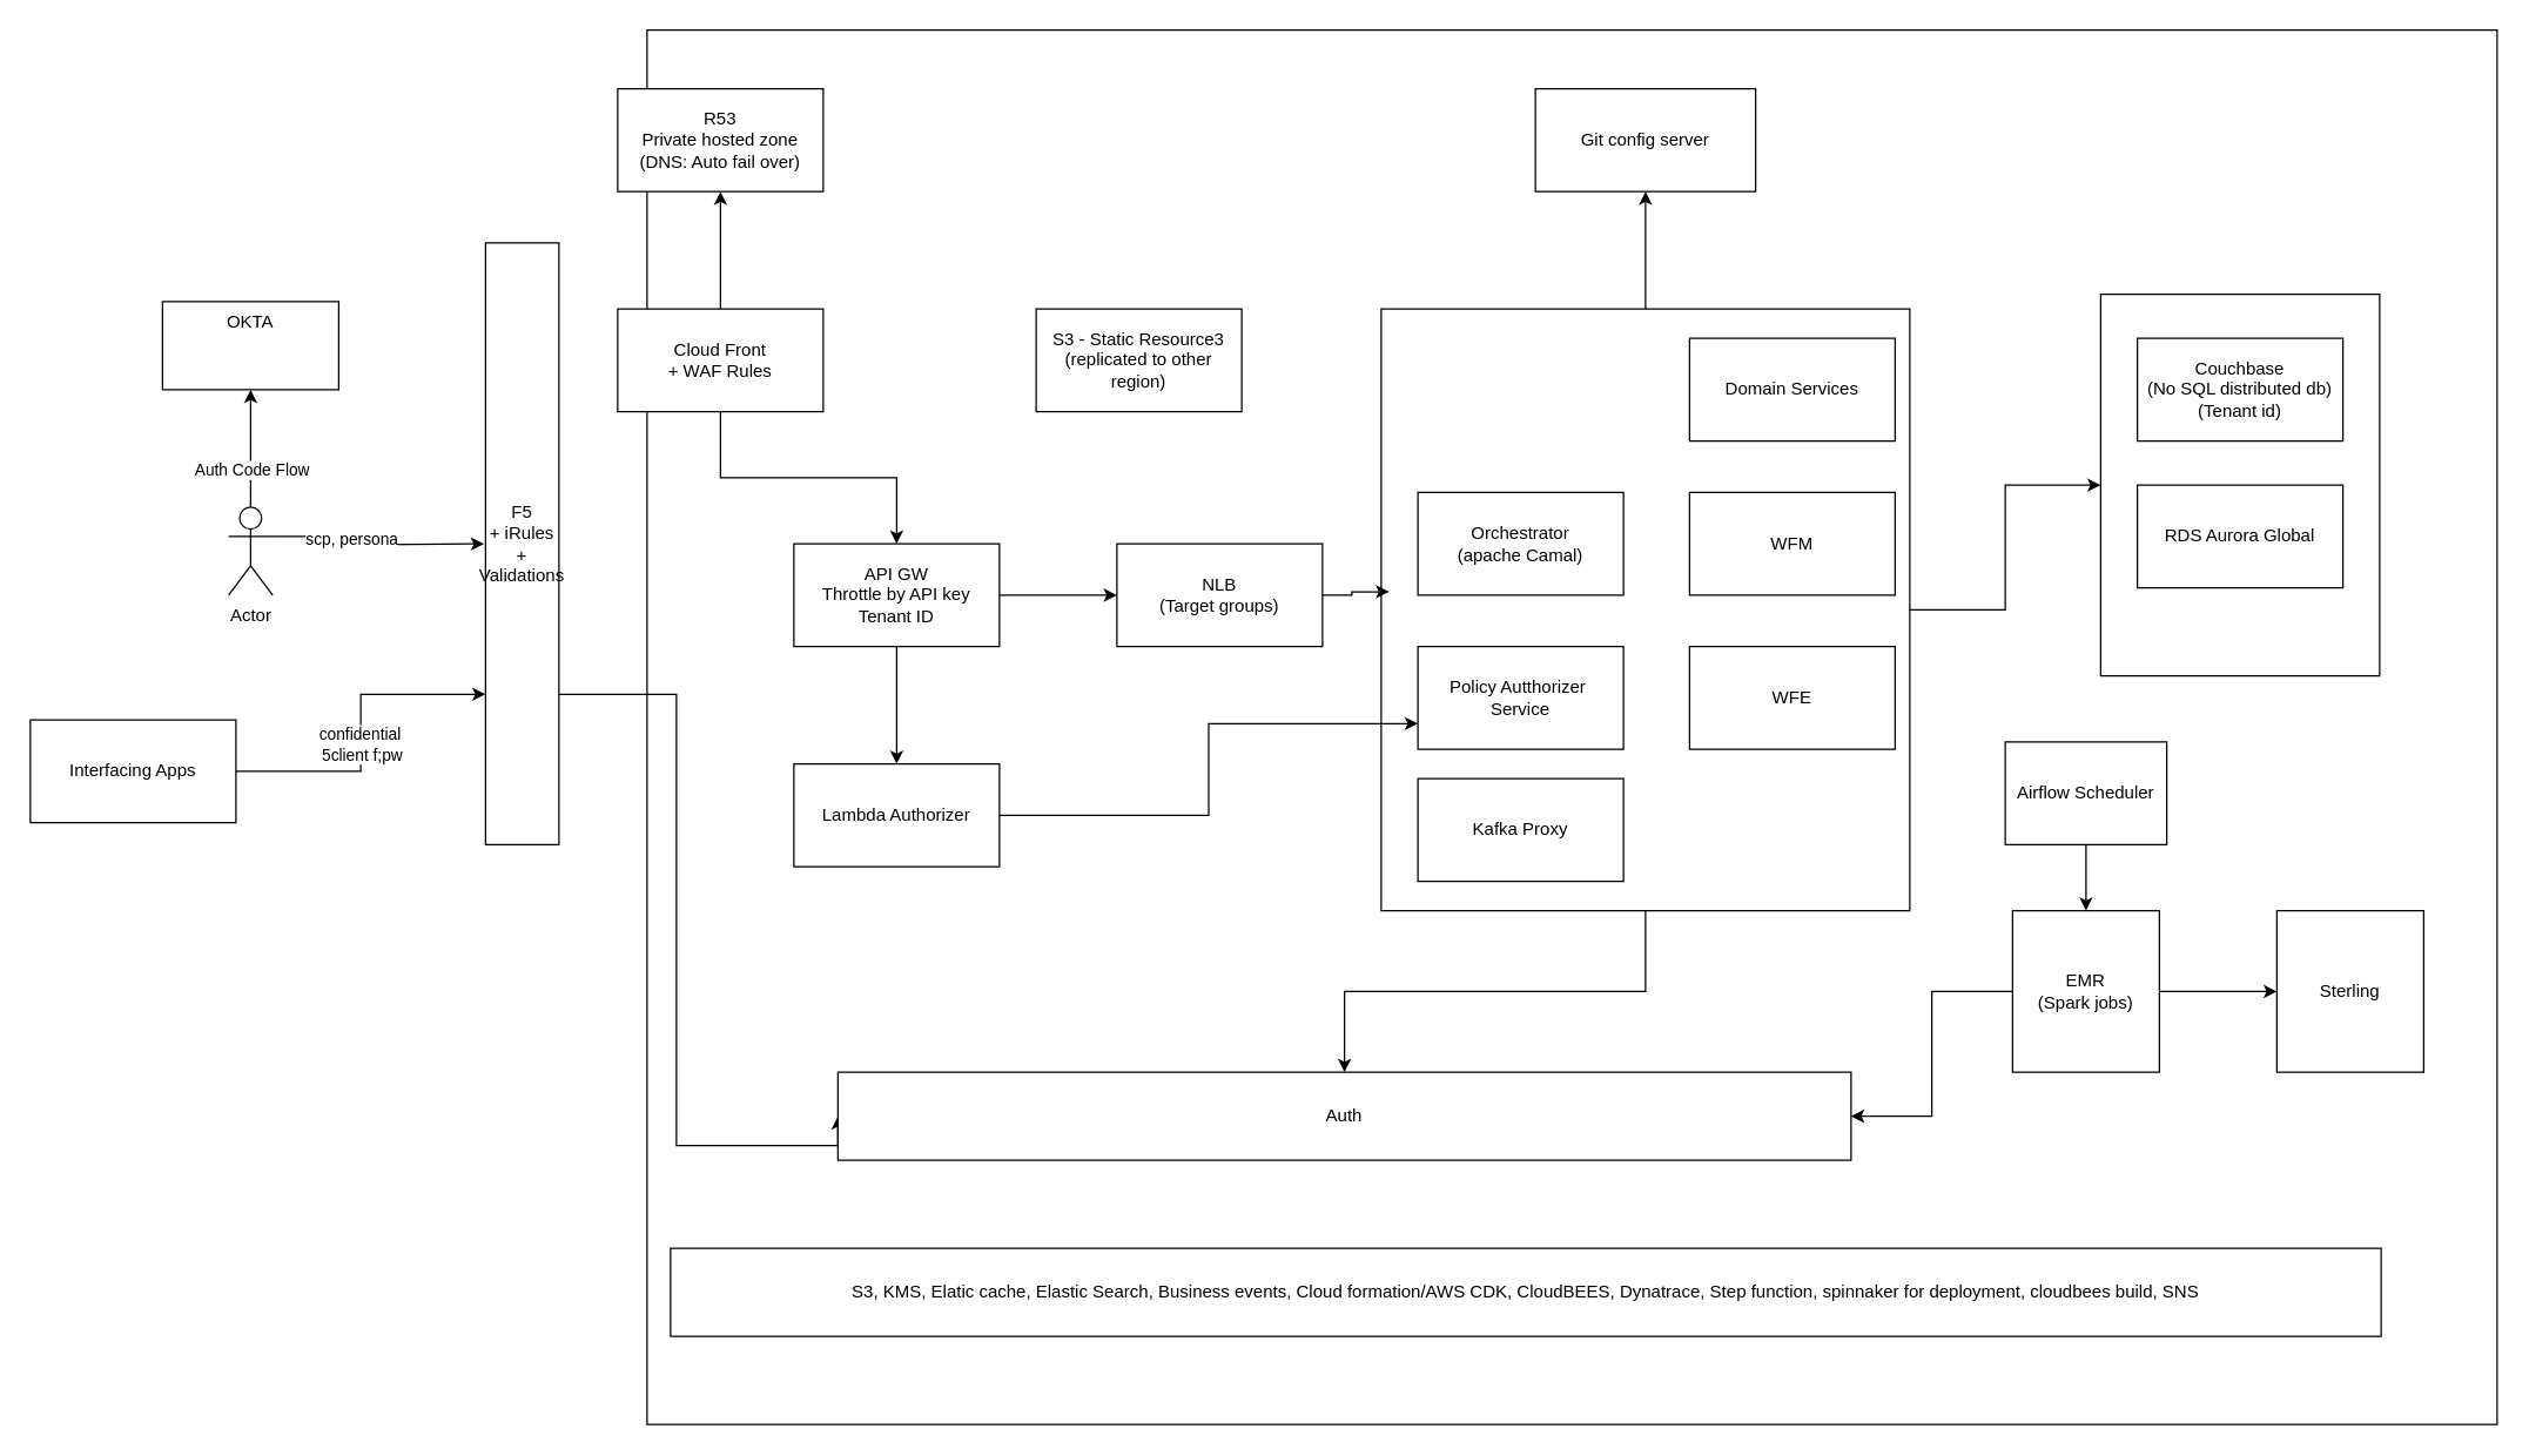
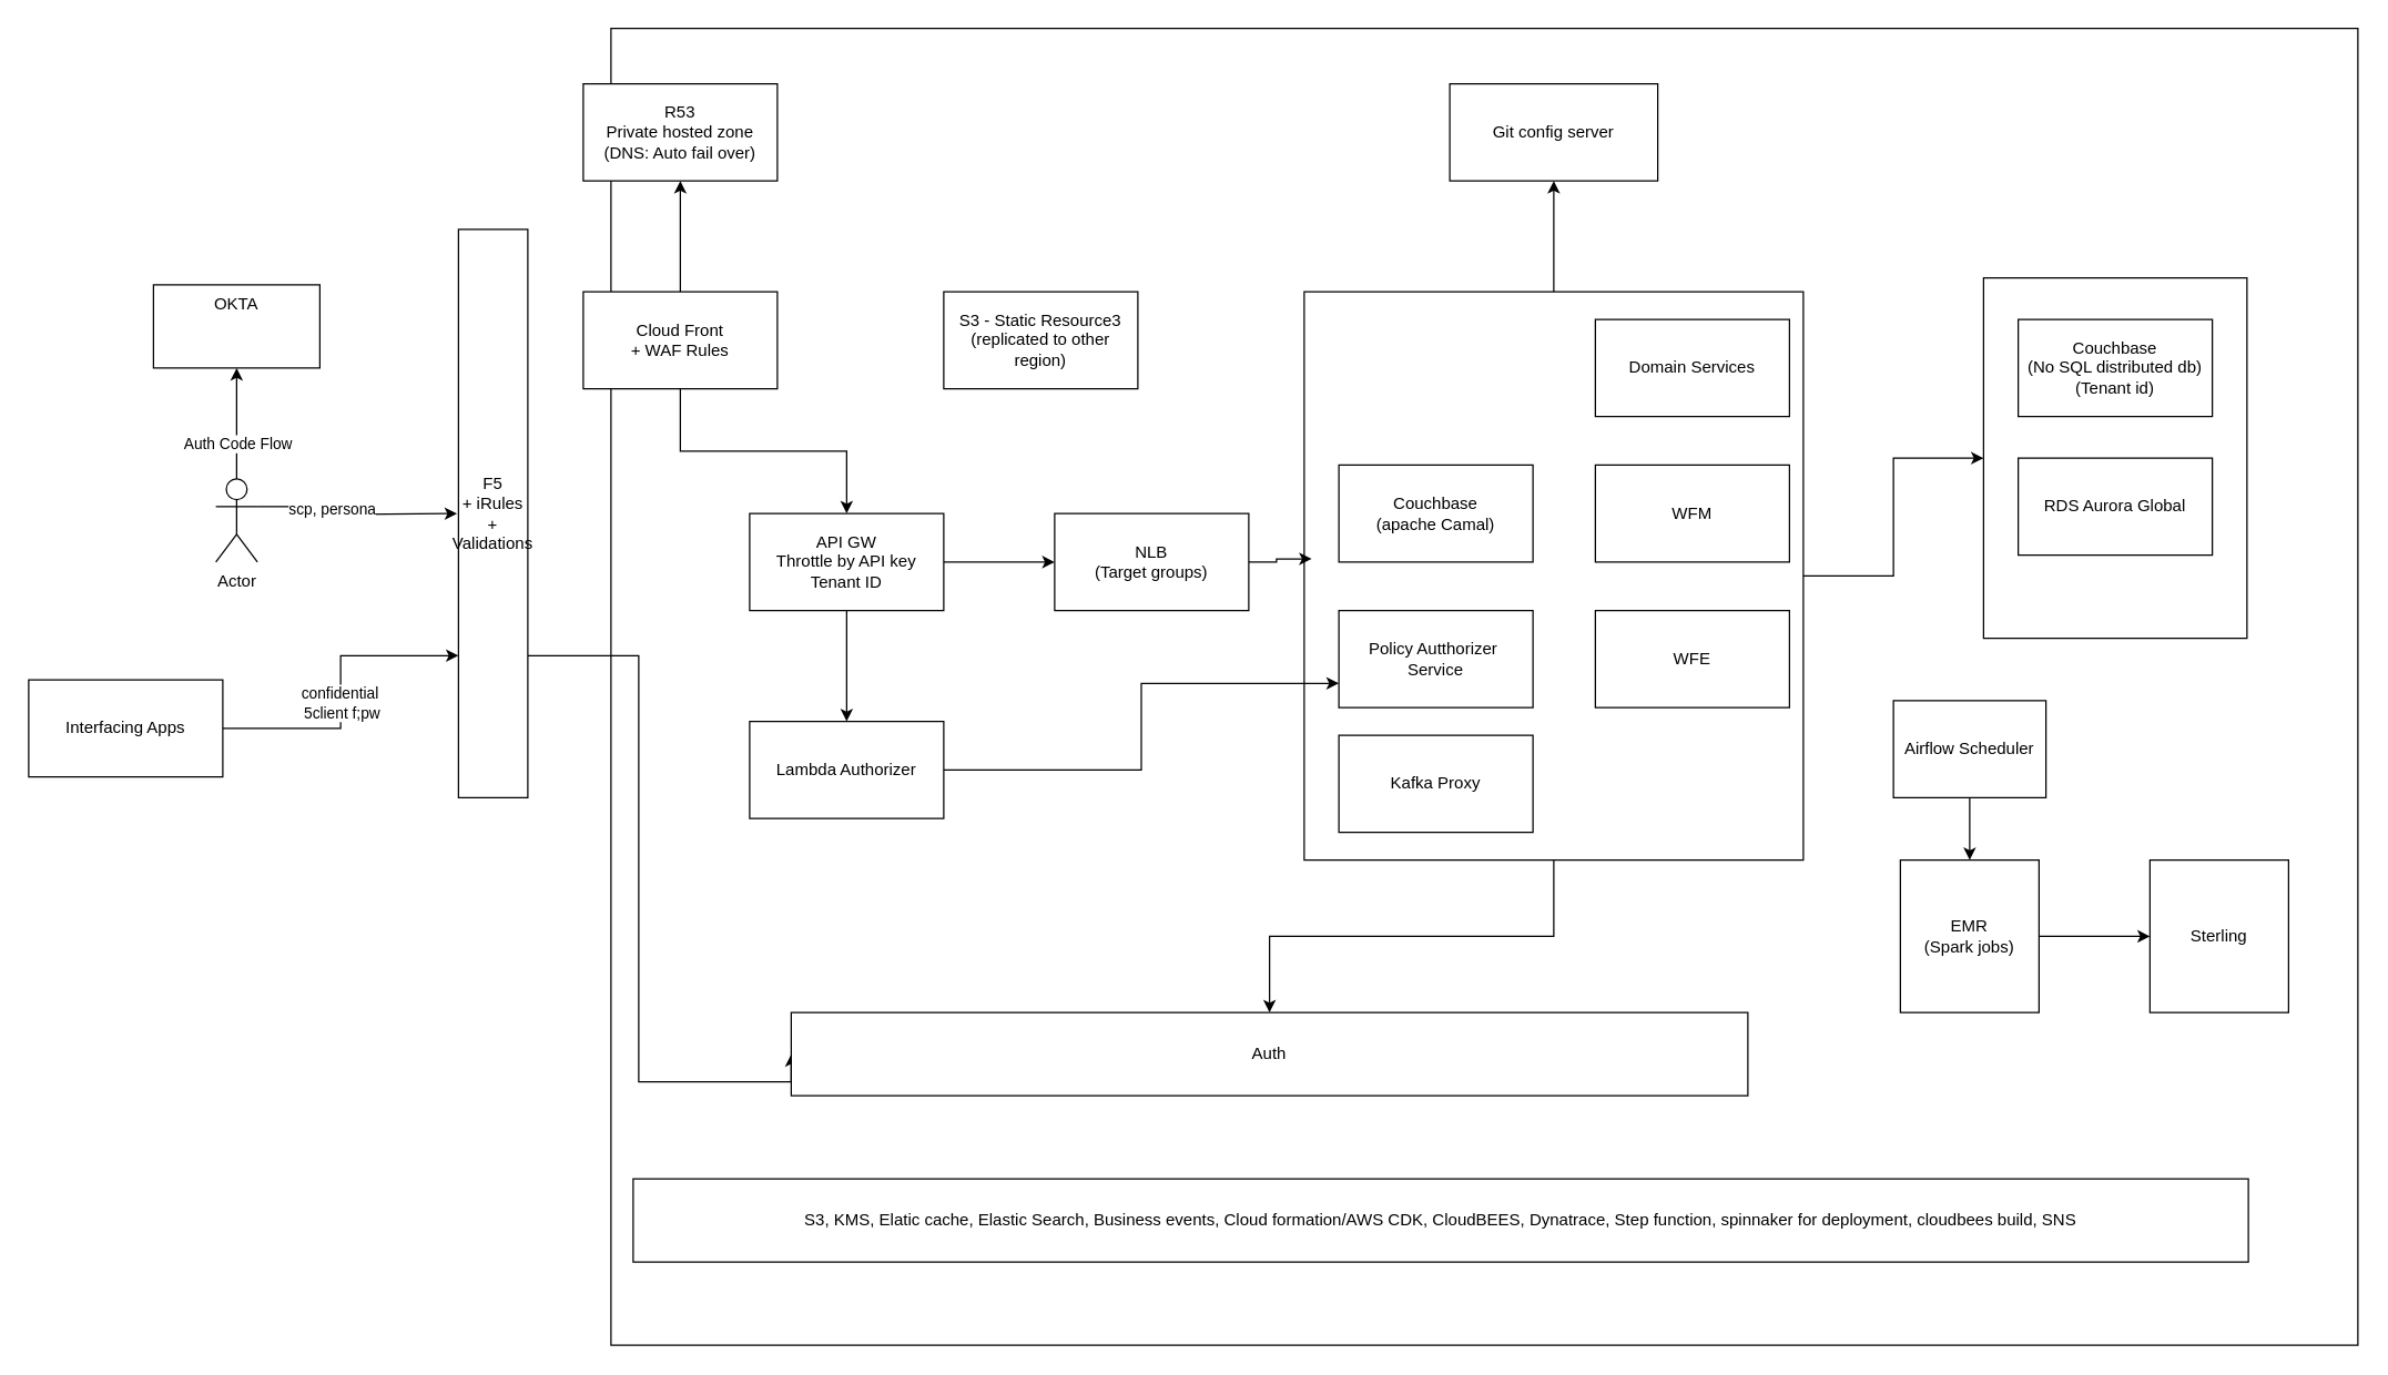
  <mxCell id="0" />
  <mxCell id="1" parent="0" />
  <mxCell id="2" value="" style="rounded=0;whiteSpace=wrap;html=1;" vertex="1" parent="1"><mxGeometry x="440" y="20" width="1260" height="950" as="geometry" /></mxCell>
  <mxCell id="3" style="edgeStyle=orthogonalEdgeStyle;rounded=0;orthogonalLoop=1;jettySize=auto;html=1;exitX=1;exitY=0.5;exitDx=0;exitDy=0;entryX=0;entryY=0.5;entryDx=0;entryDy=0;" edge="1" parent="1" source="6" target="7"><mxGeometry relative="1" as="geometry" /></mxCell>
  <mxCell id="4" style="edgeStyle=orthogonalEdgeStyle;rounded=0;orthogonalLoop=1;jettySize=auto;html=1;exitX=0.5;exitY=1;exitDx=0;exitDy=0;" edge="1" parent="1" source="6" target="33"><mxGeometry relative="1" as="geometry" /></mxCell>
  <mxCell id="5" value="" style="edgeStyle=orthogonalEdgeStyle;rounded=0;orthogonalLoop=1;jettySize=auto;html=1;" edge="1" parent="1" source="6" target="38"><mxGeometry relative="1" as="geometry" /></mxCell>
  <mxCell id="6" value="" style="rounded=0;whiteSpace=wrap;html=1;" vertex="1" parent="1"><mxGeometry x="940" y="210" width="360" height="410" as="geometry" /></mxCell>
  <mxCell id="7" value="" style="rounded=0;whiteSpace=wrap;html=1;" vertex="1" parent="1"><mxGeometry x="1430" y="200" width="190" height="260" as="geometry" /></mxCell>
  <mxCell id="8" style="edgeStyle=orthogonalEdgeStyle;rounded=0;orthogonalLoop=1;jettySize=auto;html=1;exitX=1;exitY=0.75;exitDx=0;exitDy=0;entryX=0;entryY=0.5;entryDx=0;entryDy=0;" edge="1" parent="1" source="9" target="33"><mxGeometry relative="1" as="geometry"><Array as="points"><mxPoint x="460" y="473" /><mxPoint x="460" y="780" /></Array></mxGeometry></mxCell>
  <mxCell id="9" value="F5&lt;div&gt;+ iRules&lt;/div&gt;&lt;div&gt;+ Validations&lt;/div&gt;" style="rounded=0;whiteSpace=wrap;html=1;" vertex="1" parent="1"><mxGeometry x="330" y="165" width="50" height="410" as="geometry" /></mxCell>
  <mxCell id="10" value="" style="edgeStyle=orthogonalEdgeStyle;rounded=0;orthogonalLoop=1;jettySize=auto;html=1;" edge="1" parent="1" source="12" target="13"><mxGeometry relative="1" as="geometry" /></mxCell>
  <mxCell id="11" value="" style="edgeStyle=orthogonalEdgeStyle;rounded=0;orthogonalLoop=1;jettySize=auto;html=1;" edge="1" parent="1" source="12" target="17"><mxGeometry relative="1" as="geometry" /></mxCell>
  <mxCell id="12" value="Cloud Front&lt;div&gt;+ WAF Rules&lt;/div&gt;" style="rounded=0;whiteSpace=wrap;html=1;" vertex="1" parent="1"><mxGeometry x="420" y="210" width="140" height="70" as="geometry" /></mxCell>
  <mxCell id="13" value="R53&lt;div&gt;Private hosted zone&lt;br&gt;&lt;div&gt;(DNS: Auto fail over)&lt;/div&gt;&lt;/div&gt;" style="rounded=0;whiteSpace=wrap;html=1;" vertex="1" parent="1"><mxGeometry x="420" y="60" width="140" height="70" as="geometry" /></mxCell>
- <mxCell id="14" value="S3 - Static Resource3&lt;div&gt;(replicated to other region)&lt;/div&gt;" style="rounded=0;whiteSpace=wrap;html=1;" vertex="1" parent="1"><mxGeometry x="705" y="210" width="140" height="70" as="geometry" /></mxCell>
+ <mxCell id="14" value="S3 - Static Resource3&lt;div&gt;(replicated to other region)&lt;/div&gt;" style="rounded=0;whiteSpace=wrap;html=1;" vertex="1" parent="1"><mxGeometry x="680" y="210" width="140" height="70" as="geometry" /></mxCell>
  <mxCell id="15" value="" style="edgeStyle=orthogonalEdgeStyle;rounded=0;orthogonalLoop=1;jettySize=auto;html=1;" edge="1" parent="1" source="17" target="18"><mxGeometry relative="1" as="geometry" /></mxCell>
  <mxCell id="16" value="" style="edgeStyle=orthogonalEdgeStyle;rounded=0;orthogonalLoop=1;jettySize=auto;html=1;" edge="1" parent="1" source="17" target="22"><mxGeometry relative="1" as="geometry" /></mxCell>
  <mxCell id="17" value="API GW&lt;div&gt;Throttle by API key&lt;/div&gt;&lt;div&gt;Tenant ID&lt;/div&gt;" style="rounded=0;whiteSpace=wrap;html=1;" vertex="1" parent="1"><mxGeometry x="540" y="370" width="140" height="70" as="geometry" /></mxCell>
  <mxCell id="18" value="Lambda Authorizer" style="rounded=0;whiteSpace=wrap;html=1;" vertex="1" parent="1"><mxGeometry x="540" y="520" width="140" height="70" as="geometry" /></mxCell>
  <mxCell id="19" value="Policy Autthorizer&amp;nbsp; Service" style="rounded=0;whiteSpace=wrap;html=1;" vertex="1" parent="1"><mxGeometry x="965" y="440" width="140" height="70" as="geometry" /></mxCell>
  <mxCell id="20" value="" style="edgeStyle=orthogonalEdgeStyle;rounded=0;orthogonalLoop=1;jettySize=auto;html=1;exitX=1;exitY=0.5;exitDx=0;exitDy=0;entryX=0;entryY=0.75;entryDx=0;entryDy=0;" edge="1" parent="1" source="18" target="19"><mxGeometry relative="1" as="geometry" /></mxCell>
  <mxCell id="21" value="" style="edgeStyle=orthogonalEdgeStyle;rounded=0;orthogonalLoop=1;jettySize=auto;html=1;entryX=0.015;entryY=0.47;entryDx=0;entryDy=0;entryPerimeter=0;" edge="1" parent="1" source="22" target="6"><mxGeometry relative="1" as="geometry" /></mxCell>
  <mxCell id="22" value="NLB&lt;div&gt;(Target groups)&lt;/div&gt;" style="rounded=0;whiteSpace=wrap;html=1;" vertex="1" parent="1"><mxGeometry x="760" y="370" width="140" height="70" as="geometry" /></mxCell>
- <mxCell id="23" value="Orchestrator&lt;div&gt;(apache Camal)&lt;/div&gt;" style="rounded=0;whiteSpace=wrap;html=1;" vertex="1" parent="1"><mxGeometry x="965" y="335" width="140" height="70" as="geometry" /></mxCell>
+ <mxCell id="23" value="Couchbase&lt;div&gt;(apache Camal)&lt;/div&gt;" style="rounded=0;whiteSpace=wrap;html=1;" vertex="1" parent="1"><mxGeometry x="965" y="335" width="140" height="70" as="geometry" /></mxCell>
  <mxCell id="24" value="Domain Services" style="rounded=0;whiteSpace=wrap;html=1;" vertex="1" parent="1"><mxGeometry x="1150" y="230" width="140" height="70" as="geometry" /></mxCell>
  <mxCell id="25" value="" style="edgeStyle=orthogonalEdgeStyle;rounded=0;orthogonalLoop=1;jettySize=auto;html=1;" edge="1" parent="1" source="29" target="30"><mxGeometry relative="1" as="geometry" /></mxCell>
  <mxCell id="26" value="Auth Code Flow" style="edgeLabel;html=1;align=center;verticalAlign=middle;resizable=0;points=[];" vertex="1" connectable="0" parent="25"><mxGeometry x="-0.34" relative="1" as="geometry"><mxPoint as="offset" /></mxGeometry></mxCell>
  <mxCell id="27" value="" style="edgeStyle=orthogonalEdgeStyle;rounded=0;orthogonalLoop=1;jettySize=auto;html=1;exitX=1;exitY=0.333;exitDx=0;exitDy=0;exitPerimeter=0;" edge="1" parent="1" source="29"><mxGeometry relative="1" as="geometry"><mxPoint x="259" y="370" as="sourcePoint" /><mxPoint x="329" y="370" as="targetPoint" /></mxGeometry></mxCell>
  <mxCell id="28" value="scp, persona" style="edgeLabel;html=1;align=center;verticalAlign=middle;resizable=0;points=[];" vertex="1" connectable="0" parent="27"><mxGeometry x="-0.283" y="-2" relative="1" as="geometry"><mxPoint as="offset" /></mxGeometry></mxCell>
  <mxCell id="29" value="Actor" style="shape=umlActor;verticalLabelPosition=bottom;verticalAlign=top;html=1;outlineConnect=0;" vertex="1" parent="1"><mxGeometry x="155" y="345" width="30" height="60" as="geometry" /></mxCell>
  <mxCell id="30" value="OKTA" style="whiteSpace=wrap;html=1;verticalAlign=top;" vertex="1" parent="1"><mxGeometry x="110" y="205" width="120" height="60" as="geometry" /></mxCell>
  <mxCell id="31" value="Couchbase&lt;div&gt;(No SQL distributed db)&lt;/div&gt;&lt;div&gt;(Tenant id)&lt;/div&gt;" style="rounded=0;whiteSpace=wrap;html=1;" vertex="1" parent="1"><mxGeometry x="1455" y="230" width="140" height="70" as="geometry" /></mxCell>
  <mxCell id="32" value="RDS Aurora Global" style="rounded=0;whiteSpace=wrap;html=1;" vertex="1" parent="1"><mxGeometry x="1455" y="330" width="140" height="70" as="geometry" /></mxCell>
  <mxCell id="33" value="Auth" style="rounded=0;whiteSpace=wrap;html=1;" vertex="1" parent="1"><mxGeometry x="570" y="730" width="690" height="60" as="geometry" /></mxCell>
  <mxCell id="34" value="Kafka Proxy" style="rounded=0;whiteSpace=wrap;html=1;" vertex="1" parent="1"><mxGeometry x="965" y="530" width="140" height="70" as="geometry" /></mxCell>
  <mxCell id="35" style="edgeStyle=orthogonalEdgeStyle;rounded=0;orthogonalLoop=1;jettySize=auto;html=1;exitX=1;exitY=0.5;exitDx=0;exitDy=0;entryX=0;entryY=0.75;entryDx=0;entryDy=0;" edge="1" parent="1" source="37" target="9"><mxGeometry relative="1" as="geometry" /></mxCell>
  <mxCell id="36" value="confidential&amp;nbsp;&lt;div&gt;5client f;pw&lt;/div&gt;" style="edgeLabel;html=1;align=center;verticalAlign=middle;resizable=0;points=[];" vertex="1" connectable="0" parent="35"><mxGeometry x="-0.066" relative="1" as="geometry"><mxPoint as="offset" /></mxGeometry></mxCell>
  <mxCell id="37" value="Interfacing Apps" style="rounded=0;whiteSpace=wrap;html=1;" vertex="1" parent="1"><mxGeometry x="20" y="490" width="140" height="70" as="geometry" /></mxCell>
  <mxCell id="38" value="Git config server" style="rounded=0;whiteSpace=wrap;html=1;" vertex="1" parent="1"><mxGeometry x="1045" y="60" width="150" height="70" as="geometry" /></mxCell>
  <mxCell id="39" value="S3, KMS, Elatic cache, Elastic Search, Business events, Cloud formation/AWS CDK, CloudBEES, Dynatrace, Step function, spinnaker for deployment, cloudbees build, SNS" style="rounded=0;whiteSpace=wrap;html=1;" vertex="1" parent="1"><mxGeometry x="456" y="850" width="1165" height="60" as="geometry" /></mxCell>
  <mxCell id="40" value="WFM" style="rounded=0;whiteSpace=wrap;html=1;" vertex="1" parent="1"><mxGeometry x="1150" y="335" width="140" height="70" as="geometry" /></mxCell>
  <mxCell id="41" value="WFE" style="rounded=0;whiteSpace=wrap;html=1;" vertex="1" parent="1"><mxGeometry x="1150" y="440" width="140" height="70" as="geometry" /></mxCell>
- <mxCell id="42" style="edgeStyle=orthogonalEdgeStyle;rounded=0;orthogonalLoop=1;jettySize=auto;html=1;exitX=0;exitY=0.5;exitDx=0;exitDy=0;" edge="1" parent="1" source="44" target="33"><mxGeometry relative="1" as="geometry" /></mxCell>
  <mxCell id="43" value="" style="edgeStyle=orthogonalEdgeStyle;rounded=0;orthogonalLoop=1;jettySize=auto;html=1;" edge="1" parent="1" source="44" target="47"><mxGeometry relative="1" as="geometry" /></mxCell>
  <mxCell id="44" value="EMR&lt;div&gt;(Spark jobs)&lt;/div&gt;" style="rounded=0;whiteSpace=wrap;html=1;" vertex="1" parent="1"><mxGeometry x="1370" y="620" width="100" height="110" as="geometry" /></mxCell>
  <mxCell id="45" value="" style="edgeStyle=orthogonalEdgeStyle;rounded=0;orthogonalLoop=1;jettySize=auto;html=1;" edge="1" parent="1" source="46" target="44"><mxGeometry relative="1" as="geometry" /></mxCell>
  <mxCell id="46" value="Airflow Scheduler" style="rounded=0;whiteSpace=wrap;html=1;" vertex="1" parent="1"><mxGeometry x="1365" y="505" width="110" height="70" as="geometry" /></mxCell>
  <mxCell id="47" value="Sterling" style="rounded=0;whiteSpace=wrap;html=1;" vertex="1" parent="1"><mxGeometry x="1550" y="620" width="100" height="110" as="geometry" /></mxCell>
